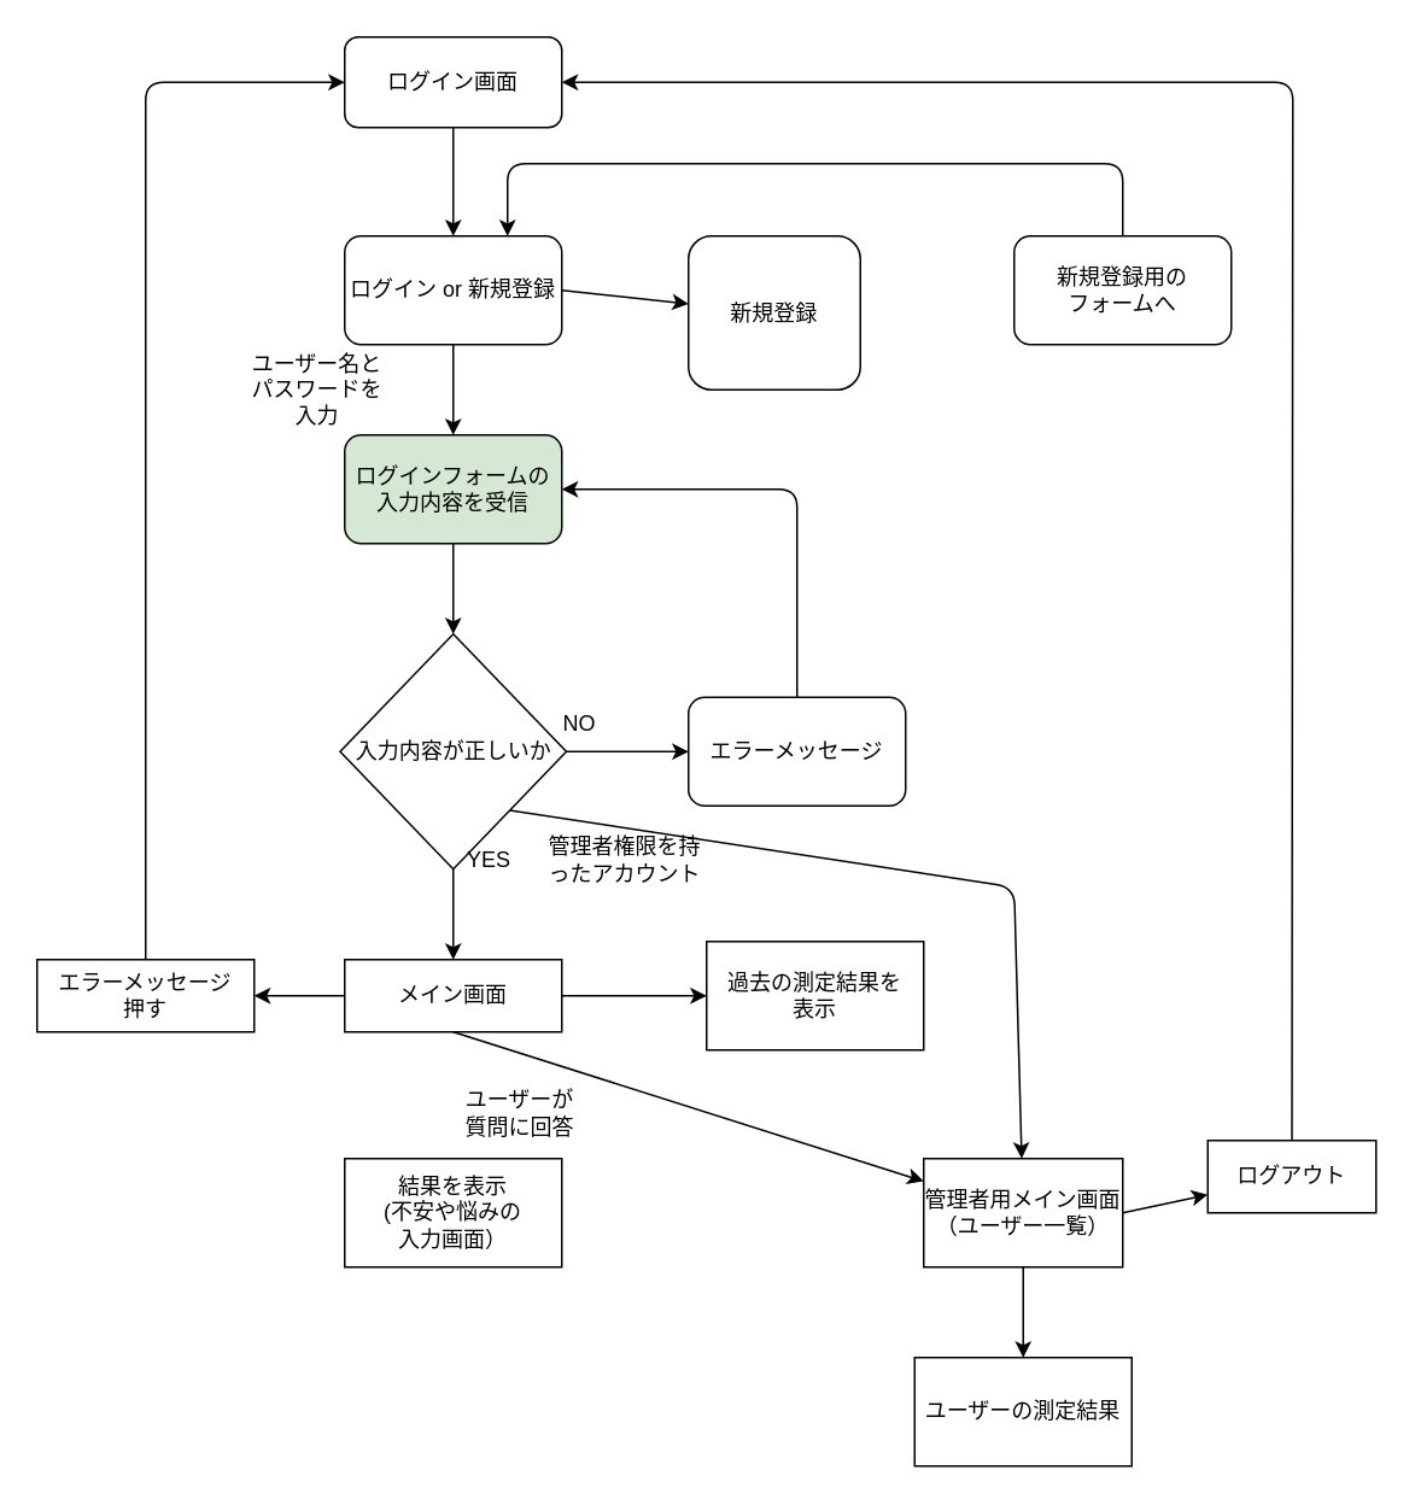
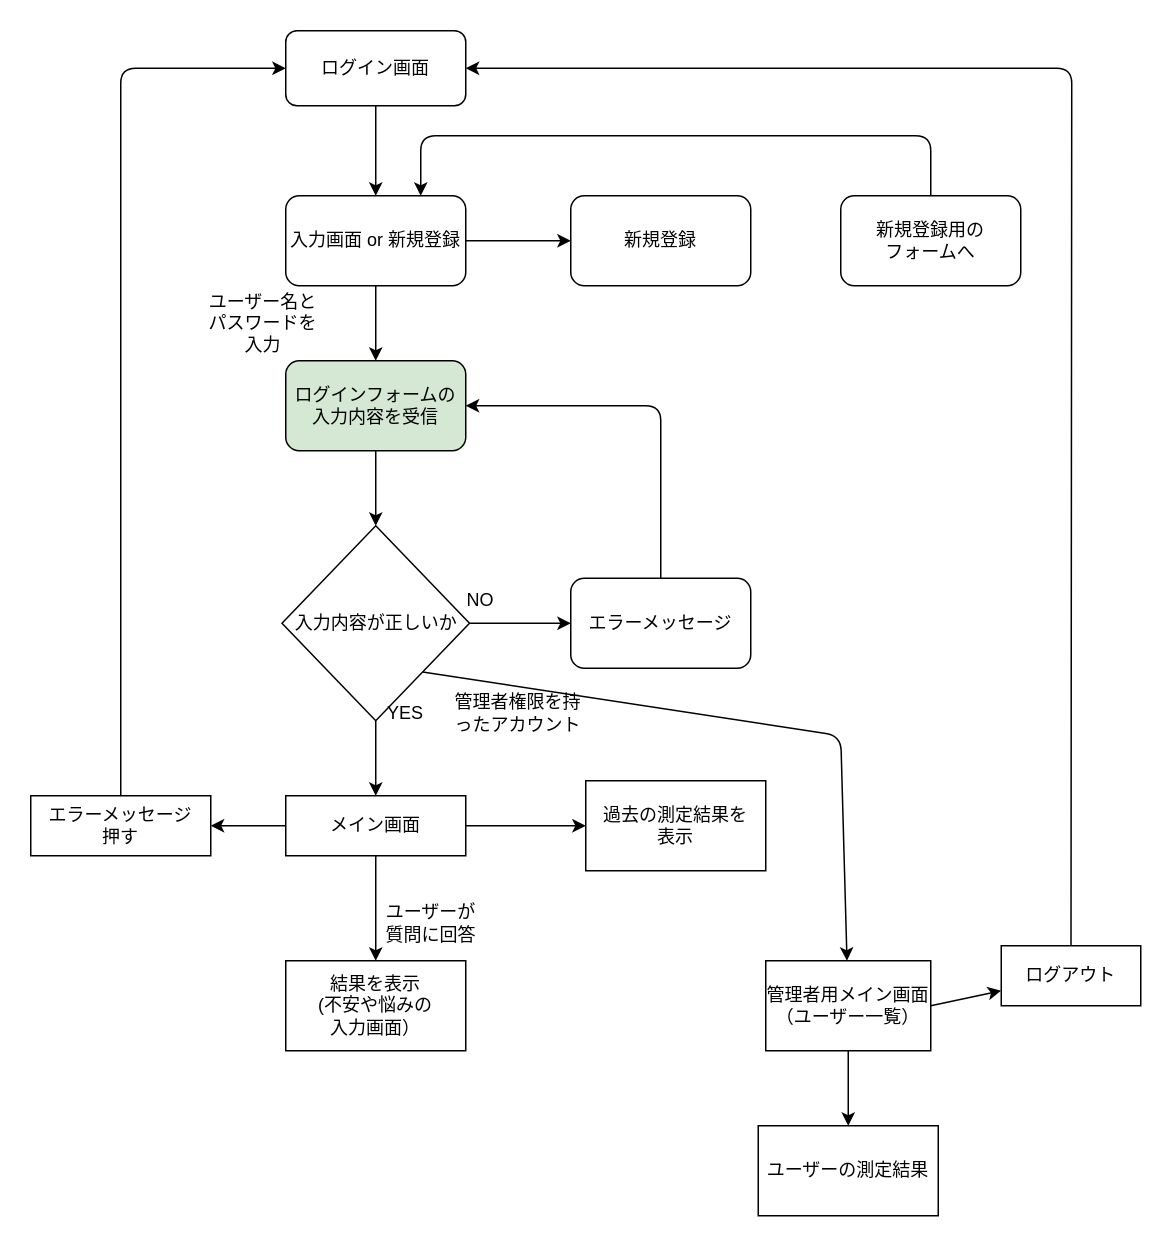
  <mxCell id="0" />
  <mxCell id="1" parent="0" />
  <mxCell id="2" style="edgeStyle=none;html=1;exitX=0.5;exitY=1;exitDx=0;exitDy=0;entryX=0.5;entryY=0;entryDx=0;entryDy=0;" parent="1" source="3" target="6" edge="1"><mxGeometry relative="1" as="geometry" /></mxCell>
  <mxCell id="3" value="ログイン画面" style="rounded=1;whiteSpace=wrap;html=1;" parent="1" vertex="1"><mxGeometry x="190" y="20" width="120" height="50" as="geometry" /></mxCell>
  <mxCell id="4" style="edgeStyle=none;html=1;exitX=1;exitY=0.5;exitDx=0;exitDy=0;" parent="1" source="6" target="9" edge="1"><mxGeometry relative="1" as="geometry"><mxPoint x="380" y="170" as="targetPoint" /></mxGeometry></mxCell>
  <mxCell id="5" style="edgeStyle=none;html=1;" parent="1" source="6" target="8" edge="1"><mxGeometry relative="1" as="geometry"><mxPoint x="250" y="270" as="targetPoint" /></mxGeometry></mxCell>
- <mxCell id="6" value="ログイン or 新規登録" style="rounded=1;whiteSpace=wrap;html=1;" parent="1" vertex="1"><mxGeometry x="190" y="130" width="120" height="60" as="geometry" /></mxCell>
+ <mxCell id="6" value="入力画面 or 新規登録" style="rounded=1;whiteSpace=wrap;html=1;" parent="1" vertex="1"><mxGeometry x="190" y="130" width="120" height="60" as="geometry" /></mxCell>
  <mxCell id="7" style="edgeStyle=none;html=1;exitX=0.5;exitY=1;exitDx=0;exitDy=0;" parent="1" source="8" target="13" edge="1"><mxGeometry relative="1" as="geometry"><mxPoint x="250" y="350" as="targetPoint" /></mxGeometry></mxCell>
  <mxCell id="8" value="ログインフォームの入力内容を受信" style="rounded=1;whiteSpace=wrap;html=1;fillColor=#d5e8d4;" parent="1" vertex="1"><mxGeometry x="190" y="240" width="120" height="60" as="geometry" /></mxCell>
- <mxCell id="9" value="新規登録" style="rounded=1;whiteSpace=wrap;html=1;" parent="1" vertex="1"><mxGeometry x="380" y="130" width="95" height="85" as="geometry" /></mxCell>
+ <mxCell id="9" value="新規登録" style="rounded=1;whiteSpace=wrap;html=1;" parent="1" vertex="1"><mxGeometry x="380" y="130" width="120" height="60" as="geometry" /></mxCell>
  <mxCell id="10" style="edgeStyle=none;html=1;exitX=1;exitY=0.5;exitDx=0;exitDy=0;" parent="1" source="13" target="15" edge="1"><mxGeometry relative="1" as="geometry"><mxPoint x="360" y="385" as="targetPoint" /></mxGeometry></mxCell>
  <mxCell id="11" style="edgeStyle=none;html=1;exitX=0.5;exitY=1;exitDx=0;exitDy=0;" parent="1" source="13" edge="1"><mxGeometry relative="1" as="geometry"><mxPoint x="250" y="530" as="targetPoint" /></mxGeometry></mxCell>
  <mxCell id="12" style="edgeStyle=none;html=1;exitX=1;exitY=1;exitDx=0;exitDy=0;" parent="1" source="13" target="32" edge="1"><mxGeometry relative="1" as="geometry"><mxPoint x="560" y="640" as="targetPoint" /><Array as="points"><mxPoint x="560" y="490" /></Array></mxGeometry></mxCell>
  <mxCell id="13" value="入力内容が正しいか" style="rhombus;whiteSpace=wrap;html=1;" parent="1" vertex="1"><mxGeometry x="187.5" y="350" width="125" height="130" as="geometry" /></mxCell>
  <mxCell id="14" style="edgeStyle=none;html=1;exitX=0.5;exitY=0;exitDx=0;exitDy=0;entryX=1;entryY=0.5;entryDx=0;entryDy=0;" parent="1" source="15" target="8" edge="1"><mxGeometry relative="1" as="geometry"><mxPoint x="440" y="270" as="targetPoint" /><Array as="points"><mxPoint x="440" y="320" /><mxPoint x="440" y="270" /></Array></mxGeometry></mxCell>
  <mxCell id="15" value="エラーメッセージ" style="rounded=1;whiteSpace=wrap;html=1;" parent="1" vertex="1"><mxGeometry x="380" y="385" width="120" height="60" as="geometry" /></mxCell>
  <mxCell id="16" value="NO" style="text;html=1;strokeColor=none;fillColor=none;align=center;verticalAlign=middle;whiteSpace=wrap;rounded=0;" parent="1" vertex="1"><mxGeometry x="290" y="385" width="60" height="30" as="geometry" /></mxCell>
  <mxCell id="17" value="YES" style="text;html=1;strokeColor=none;fillColor=none;align=center;verticalAlign=middle;whiteSpace=wrap;rounded=0;" parent="1" vertex="1"><mxGeometry x="240" y="460" width="60" height="30" as="geometry" /></mxCell>
  <mxCell id="18" style="edgeStyle=none;html=1;exitX=0.5;exitY=0;exitDx=0;exitDy=0;entryX=0.75;entryY=0;entryDx=0;entryDy=0;" parent="1" source="19" target="6" edge="1"><mxGeometry relative="1" as="geometry"><mxPoint x="270" y="100" as="targetPoint" /><Array as="points"><mxPoint x="620" y="90" /><mxPoint x="280" y="90" /></Array></mxGeometry></mxCell>
  <mxCell id="19" value="新規登録用の&lt;br&gt;フォームへ" style="rounded=1;whiteSpace=wrap;html=1;" parent="1" vertex="1"><mxGeometry x="560" y="130" width="120" height="60" as="geometry" /></mxCell>
  <mxCell id="20" value="ユーザー名と&lt;br&gt;パスワードを&lt;br&gt;入力" style="text;html=1;strokeColor=none;fillColor=none;align=center;verticalAlign=middle;whiteSpace=wrap;rounded=0;" parent="1" vertex="1"><mxGeometry x="130" y="190" width="90" height="50" as="geometry" /></mxCell>
- <mxCell id="21" style="edgeStyle=none;html=1;exitX=0.5;exitY=1;exitDx=0;exitDy=0;" parent="1" source="24" target="32" edge="1"><mxGeometry relative="1" as="geometry"><mxPoint x="250" y="610" as="targetPoint" /></mxGeometry></mxCell>
+ <mxCell id="21" style="edgeStyle=none;html=1;exitX=0.5;exitY=1;exitDx=0;exitDy=0;entryX=0.5;entryY=0;entryDx=0;entryDy=0;" parent="1" source="24" target="25" edge="1"><mxGeometry relative="1" as="geometry"><mxPoint x="250" y="610" as="targetPoint" /></mxGeometry></mxCell>
  <mxCell id="22" style="edgeStyle=none;html=1;exitX=0;exitY=0.5;exitDx=0;exitDy=0;entryX=1;entryY=0.5;entryDx=0;entryDy=0;" parent="1" source="24" target="27" edge="1"><mxGeometry relative="1" as="geometry" /></mxCell>
  <mxCell id="23" style="edgeStyle=none;html=1;exitX=1;exitY=0.5;exitDx=0;exitDy=0;entryX=0;entryY=0.5;entryDx=0;entryDy=0;" parent="1" source="24" target="29" edge="1"><mxGeometry relative="1" as="geometry" /></mxCell>
  <mxCell id="24" value="メイン画面" style="rounded=0;whiteSpace=wrap;html=1;" parent="1" vertex="1"><mxGeometry x="190" y="530" width="120" height="40" as="geometry" /></mxCell>
  <mxCell id="25" value="結果を表示&lt;br&gt;(不安や悩みの&lt;br&gt;入力画面）" style="rounded=0;whiteSpace=wrap;html=1;" parent="1" vertex="1"><mxGeometry x="190" y="640" width="120" height="60" as="geometry" /></mxCell>
  <mxCell id="26" style="edgeStyle=none;html=1;exitX=0.5;exitY=0;exitDx=0;exitDy=0;entryX=0;entryY=0.5;entryDx=0;entryDy=0;" parent="1" source="27" target="3" edge="1"><mxGeometry relative="1" as="geometry"><Array as="points"><mxPoint x="80" y="45" /></Array></mxGeometry></mxCell>
  <mxCell id="27" value="エラーメッセージ&lt;br&gt;押す" style="rounded=0;whiteSpace=wrap;html=1;" parent="1" vertex="1"><mxGeometry x="20" y="530" width="120" height="40" as="geometry" /></mxCell>
  <mxCell id="28" value="ユーザーが質問に回答" style="text;html=1;strokeColor=none;fillColor=none;align=center;verticalAlign=middle;whiteSpace=wrap;rounded=0;" parent="1" vertex="1"><mxGeometry x="252.5" y="590" width="67.5" height="50" as="geometry" /></mxCell>
  <mxCell id="29" value="過去の測定結果を&lt;br&gt;表示" style="rounded=0;whiteSpace=wrap;html=1;" parent="1" vertex="1"><mxGeometry x="390" y="520" width="120" height="60" as="geometry" /></mxCell>
  <mxCell id="30" style="edgeStyle=none;html=1;exitX=0.5;exitY=1;exitDx=0;exitDy=0;" parent="1" source="32" target="33" edge="1"><mxGeometry relative="1" as="geometry"><mxPoint x="565" y="740" as="targetPoint" /></mxGeometry></mxCell>
  <mxCell id="31" style="edgeStyle=none;html=1;exitX=1;exitY=0.5;exitDx=0;exitDy=0;" parent="1" source="32" target="36" edge="1"><mxGeometry relative="1" as="geometry"><mxPoint x="670" y="670" as="targetPoint" /></mxGeometry></mxCell>
  <mxCell id="32" value="管理者用メイン画面&lt;br&gt;（ユーザー一覧）" style="rounded=0;whiteSpace=wrap;html=1;" parent="1" vertex="1"><mxGeometry x="510" y="640" width="110" height="60" as="geometry" /></mxCell>
  <mxCell id="33" value="ユーザーの測定結果" style="rounded=0;whiteSpace=wrap;html=1;" parent="1" vertex="1"><mxGeometry x="505" y="750" width="120" height="60" as="geometry" /></mxCell>
  <mxCell id="34" value="管理者権限を持ったアカウント" style="text;html=1;strokeColor=none;fillColor=none;align=center;verticalAlign=middle;whiteSpace=wrap;rounded=0;" parent="1" vertex="1"><mxGeometry x="300" y="460" width="90" height="30" as="geometry" /></mxCell>
  <mxCell id="35" style="edgeStyle=none;html=1;exitX=0.5;exitY=0;exitDx=0;exitDy=0;entryX=1;entryY=0.5;entryDx=0;entryDy=0;" parent="1" source="36" target="3" edge="1"><mxGeometry relative="1" as="geometry"><mxPoint x="710" y="30" as="targetPoint" /><Array as="points"><mxPoint x="714" y="45" /></Array></mxGeometry></mxCell>
  <mxCell id="36" value="ログアウト" style="rounded=0;whiteSpace=wrap;html=1;" parent="1" vertex="1"><mxGeometry x="667" y="630" width="93" height="40" as="geometry" /></mxCell>
